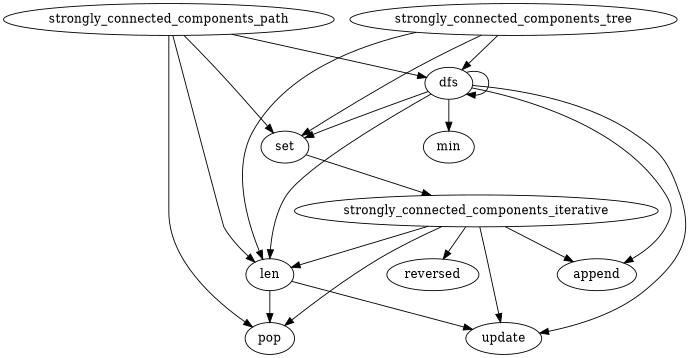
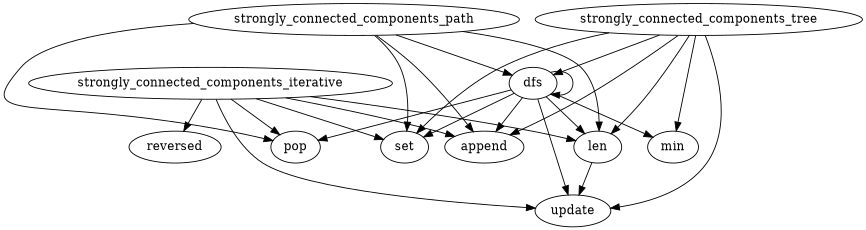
  digraph {
    dfs
    len
    append
    pop
    set
    update
    min
    strongly_connected_components_path
    strongly_connected_components_tree
    strongly_connected_components_iterative
    reversed
    dfs -> dfs
    dfs -> len
    dfs -> append
-   len -> pop
+   dfs -> pop
    dfs -> set
    dfs -> update
    dfs -> min
    len -> update
    strongly_connected_components_path -> dfs
    strongly_connected_components_path -> len
+   strongly_connected_components_path -> append
    strongly_connected_components_path -> pop
    strongly_connected_components_path -> set
    strongly_connected_components_tree -> dfs
    strongly_connected_components_tree -> len
+   strongly_connected_components_tree -> append
    strongly_connected_components_tree -> set
+   strongly_connected_components_tree -> update
+   strongly_connected_components_tree -> min
    strongly_connected_components_iterative -> len
    strongly_connected_components_iterative -> append
    strongly_connected_components_iterative -> pop
-   set -> strongly_connected_components_iterative
+   strongly_connected_components_iterative -> set
    strongly_connected_components_iterative -> update
    strongly_connected_components_iterative -> reversed
  }
